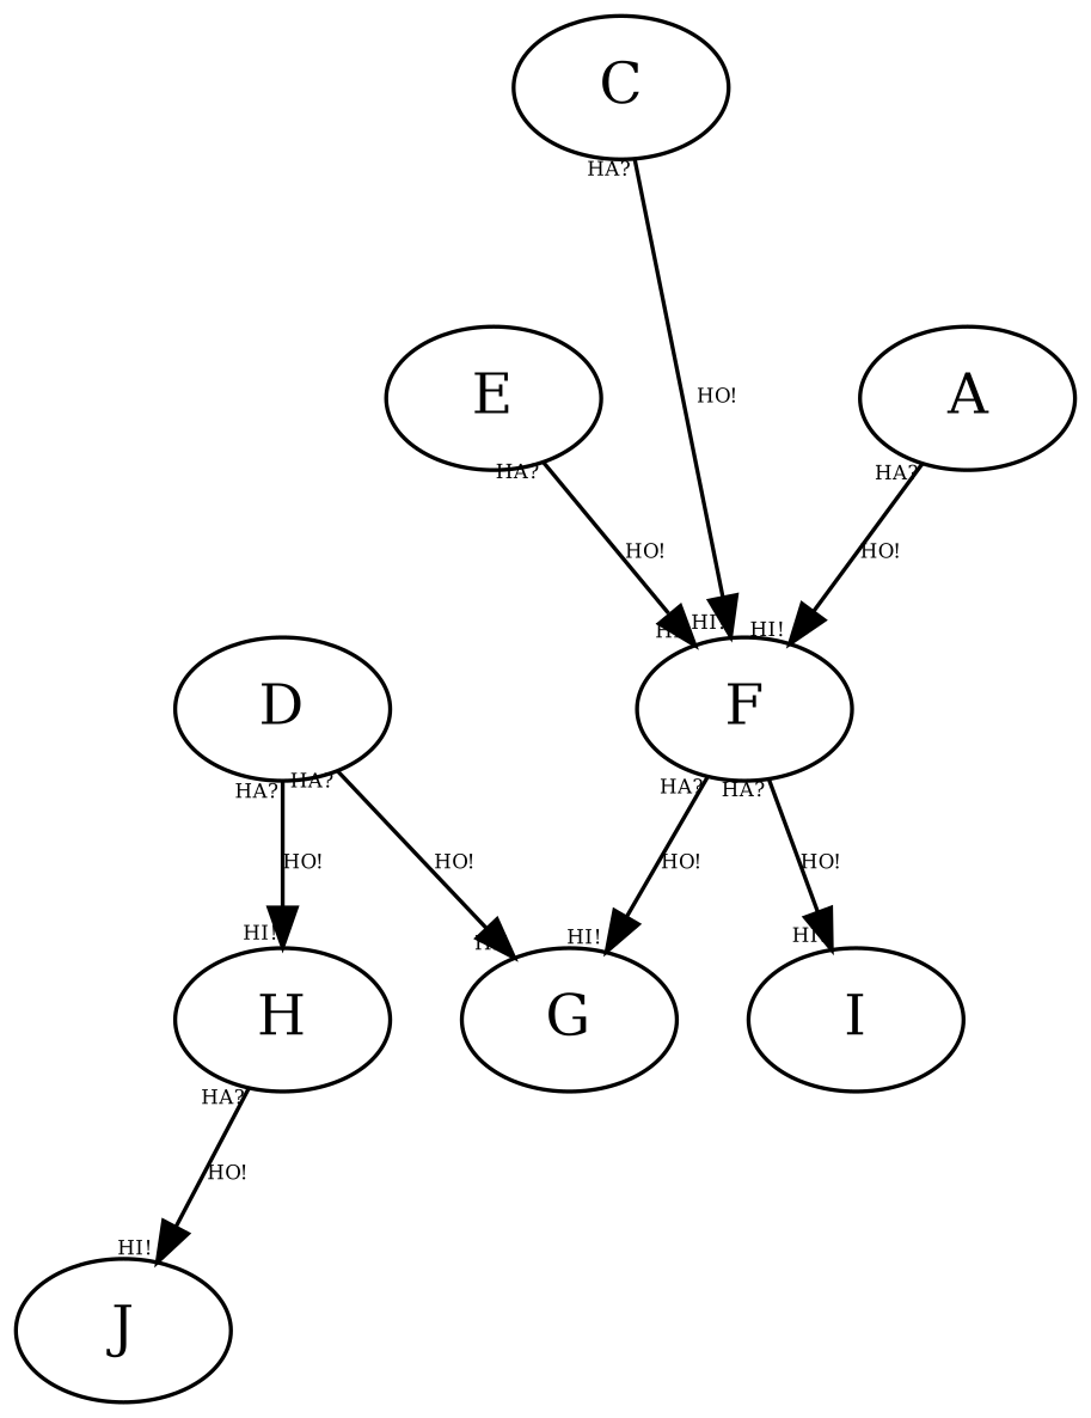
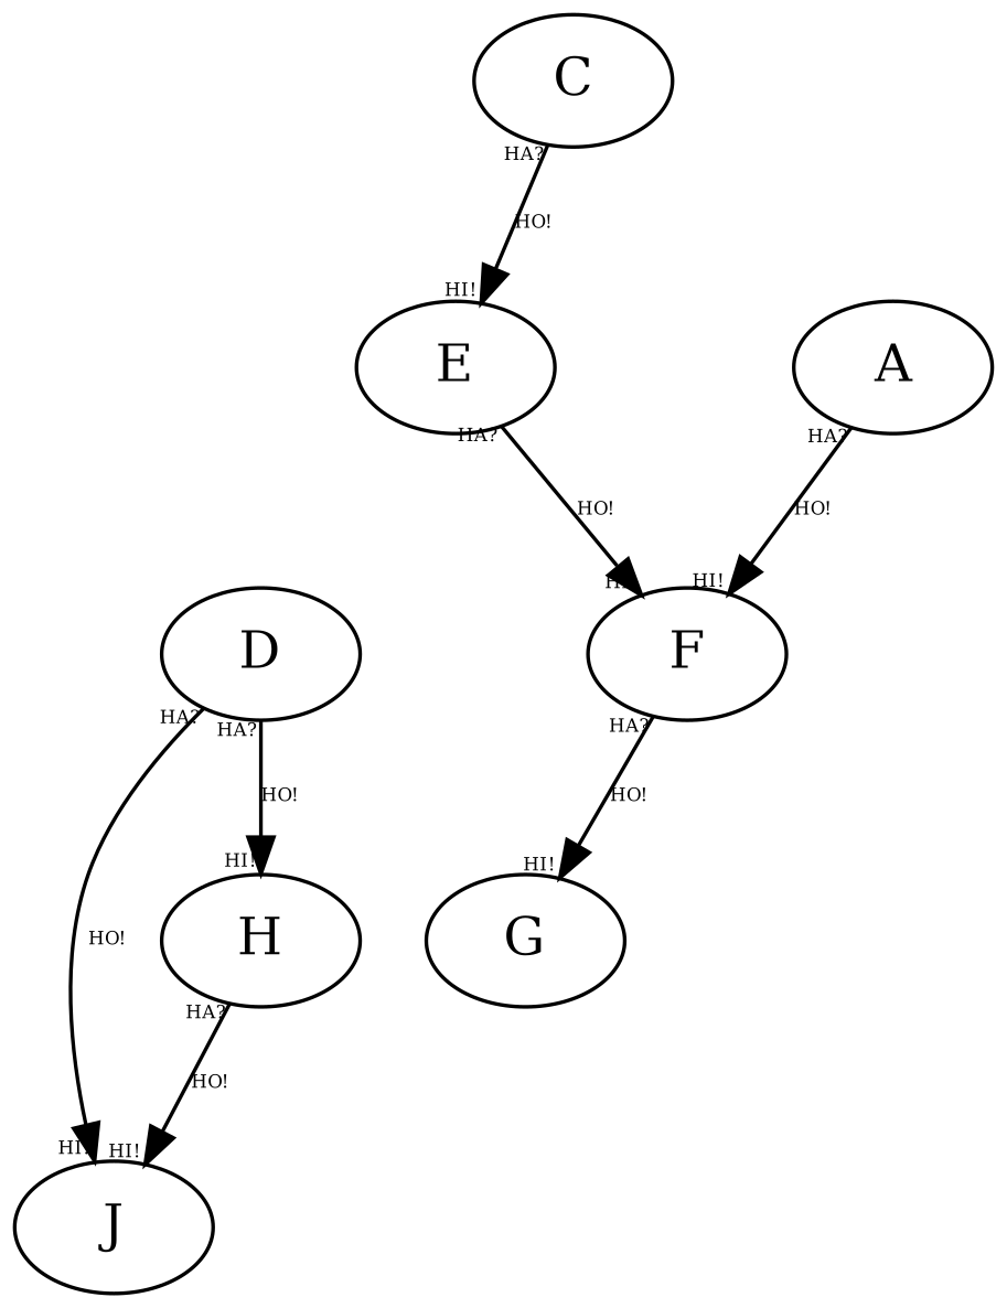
  digraph {
    node [fillcolor=red shape=ellipse]
    edge [fontsize=5 headlabel="HI!" taillabel="HA?"]
    D
    G
    H
    C
    E
    F
    J
-   I
    A
-   D -> G [label="HO!"]
+   D -> J [label="HO!"]
    D -> H [label="HO!"]
    H -> J [label="HO!"]
-   C -> F [label="HO!"]
+   C -> E [label="HO!"]
    E -> F [label="HO!"]
    F -> G [label="HO!"]
-   F -> I [label="HO!"]
    A -> F [label="HO!"]
  }
